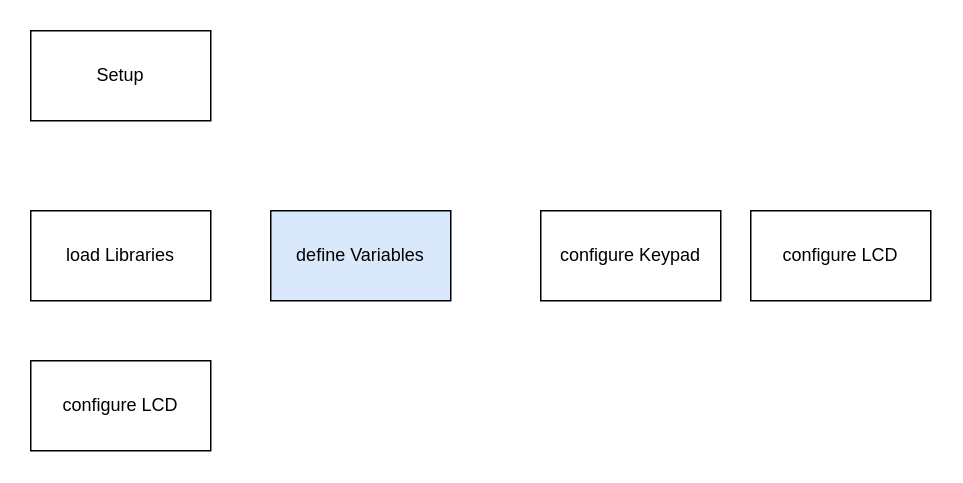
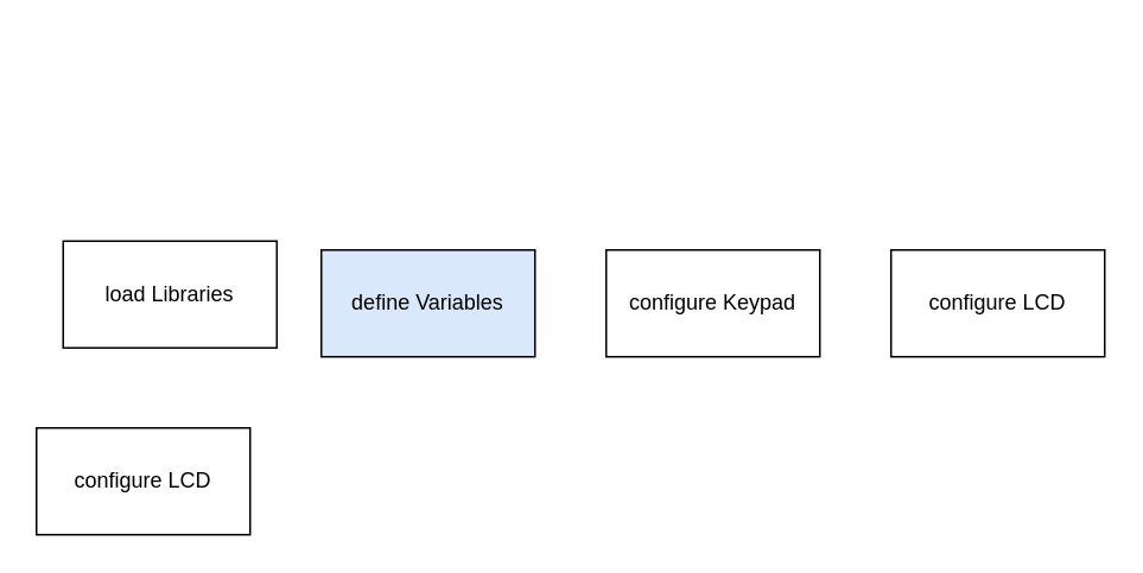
  <mxCell id="0" />
  <mxCell id="1" parent="0" />
- <mxCell id="2" value="Setup" style="rounded=0;whiteSpace=wrap;html=1;" vertex="1" parent="1"><mxGeometry x="20" y="20" width="120" height="60" as="geometry" /></mxCell>
- <mxCell id="3" value="load Libraries" style="rounded=0;whiteSpace=wrap;html=1;" vertex="1" parent="1"><mxGeometry x="20" y="140" width="120" height="60" as="geometry" /></mxCell>
+ <mxCell id="3" value="load Libraries" style="rounded=0;whiteSpace=wrap;html=1;" vertex="1" parent="1"><mxGeometry x="35" y="135" width="120" height="60" as="geometry" /></mxCell>
  <mxCell id="4" value="define Variables" style="rounded=0;whiteSpace=wrap;html=1;fillColor=#dae8fc;" vertex="1" parent="1"><mxGeometry x="180" y="140" width="120" height="60" as="geometry" /></mxCell>
- <mxCell id="5" value="configure Keypad" style="rounded=0;whiteSpace=wrap;html=1;" vertex="1" parent="1"><mxGeometry x="360" y="140" width="120" height="60" as="geometry" /></mxCell>
+ <mxCell id="5" value="configure Keypad" style="rounded=0;whiteSpace=wrap;html=1;" vertex="1" parent="1"><mxGeometry x="340" y="140" width="120" height="60" as="geometry" /></mxCell>
  <mxCell id="6" value="configure LCD" style="rounded=0;whiteSpace=wrap;html=1;" vertex="1" parent="1"><mxGeometry x="500" y="140" width="120" height="60" as="geometry" /></mxCell>
  <mxCell id="7" value="configure LCD" style="rounded=0;whiteSpace=wrap;html=1;" vertex="1" parent="1"><mxGeometry x="20" y="240" width="120" height="60" as="geometry" /></mxCell>
